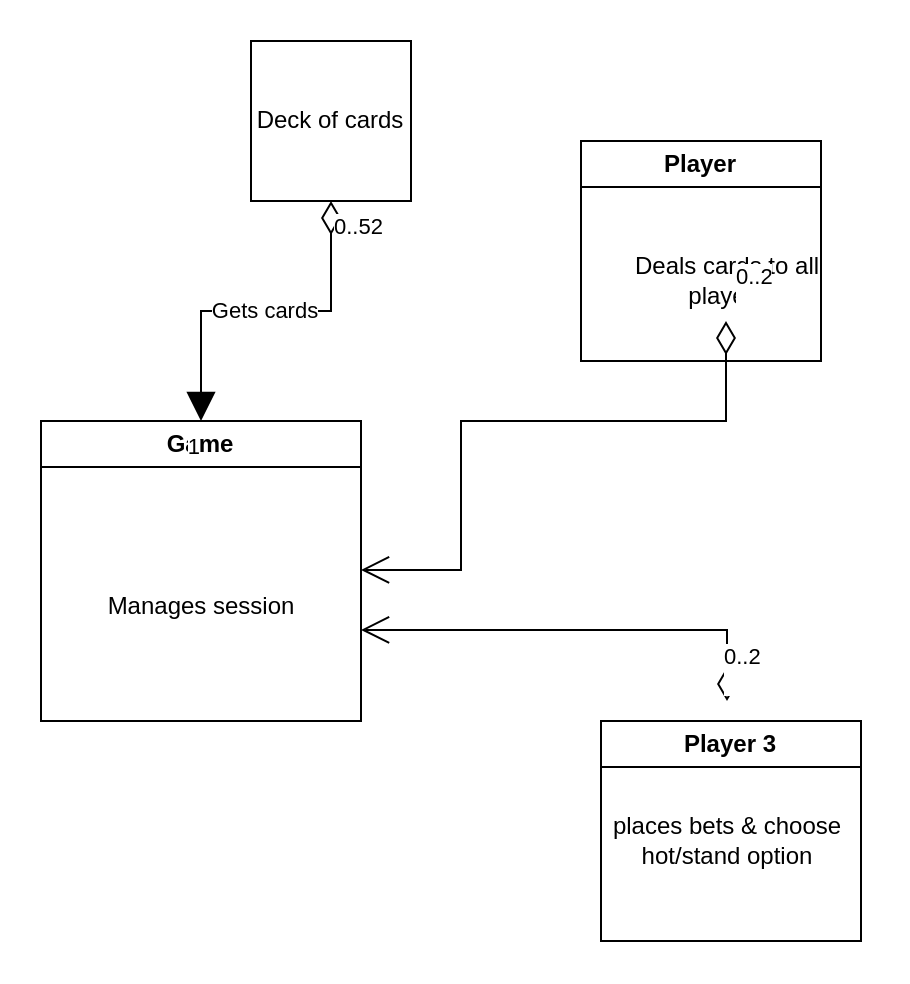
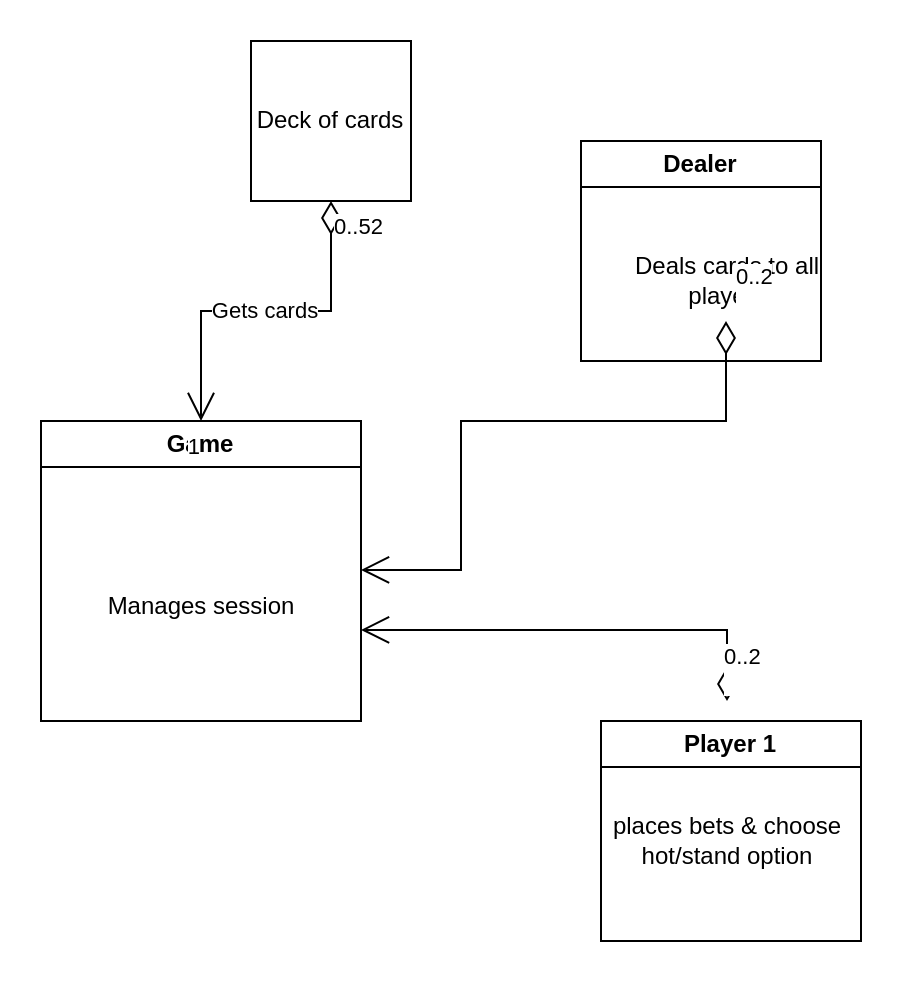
  <mxCell id="0" />
  <mxCell id="1" parent="0" />
- <mxCell id="2" value="Player 3" style="swimlane;whiteSpace=wrap;html=1;" vertex="1" parent="1"><mxGeometry x="300" y="360" width="130" height="110" as="geometry" /></mxCell>
+ <mxCell id="2" value="Player 1" style="swimlane;whiteSpace=wrap;html=1;" vertex="1" parent="1"><mxGeometry x="300" y="360" width="130" height="110" as="geometry" /></mxCell>
  <mxCell id="3" value="places bets &amp;amp; choose &lt;br&gt;&lt;div&gt;hot/stand option&lt;/div&gt;" style="text;html=1;align=center;verticalAlign=middle;resizable=0;points=[];autosize=1;strokeColor=none;fillColor=none;" vertex="1" parent="2"><mxGeometry x="-7.5" y="40" width="140" height="40" as="geometry" /></mxCell>
- <mxCell id="4" value="Player" style="swimlane;whiteSpace=wrap;html=1;" vertex="1" parent="1"><mxGeometry x="290" y="70" width="120" height="110" as="geometry" /></mxCell>
+ <mxCell id="4" value="Dealer" style="swimlane;whiteSpace=wrap;html=1;" vertex="1" parent="1"><mxGeometry x="290" y="70" width="120" height="110" as="geometry" /></mxCell>
  <mxCell id="5" value="&lt;div&gt;Deals cards to all&lt;/div&gt;&lt;div&gt;players&lt;/div&gt;" style="text;html=1;align=center;verticalAlign=middle;resizable=0;points=[];autosize=1;strokeColor=none;fillColor=none;" vertex="1" parent="4"><mxGeometry x="12.5" y="50" width="120" height="40" as="geometry" /></mxCell>
  <mxCell id="6" value="&lt;div&gt;Deck of cards&lt;/div&gt;" style="whiteSpace=wrap;html=1;aspect=fixed;" vertex="1" parent="1"><mxGeometry x="125" y="20" width="80" height="80" as="geometry" /></mxCell>
  <mxCell id="7" value="Game" style="swimlane;whiteSpace=wrap;html=1;startSize=23;" vertex="1" parent="1"><mxGeometry x="20" y="210" width="160" height="150" as="geometry" /></mxCell>
  <mxCell id="8" value="&lt;div&gt;Manages session&lt;/div&gt;&lt;div&gt;&lt;br&gt;&lt;/div&gt;" style="text;html=1;align=center;verticalAlign=middle;resizable=0;points=[];autosize=1;strokeColor=none;fillColor=none;" vertex="1" parent="7"><mxGeometry x="20" y="80" width="120" height="40" as="geometry" /></mxCell>
- <mxCell id="9" value="Gets cards" style="endArrow=block;html=1;endSize=12;startArrow=diamondThin;startSize=14;startFill=0;edgeStyle=orthogonalEdgeStyle;rounded=0;exitX=0.5;exitY=1;exitDx=0;exitDy=0;entryX=0.5;entryY=0;entryDx=0;entryDy=0;" edge="1" parent="1" source="6" target="7"><mxGeometry relative="1" as="geometry"><mxPoint x="10" y="60" as="sourcePoint" /><mxPoint x="100" y="140" as="targetPoint" /></mxGeometry></mxCell>
+ <mxCell id="9" value="Gets cards" style="endArrow=open;html=1;endSize=12;startArrow=diamondThin;startSize=14;startFill=0;edgeStyle=orthogonalEdgeStyle;rounded=0;exitX=0.5;exitY=1;exitDx=0;exitDy=0;entryX=0.5;entryY=0;entryDx=0;entryDy=0;" edge="1" parent="1" source="6" target="7"><mxGeometry relative="1" as="geometry"><mxPoint x="10" y="60" as="sourcePoint" /><mxPoint x="100" y="140" as="targetPoint" /></mxGeometry></mxCell>
  <mxCell id="10" value="&lt;div&gt;0..52&lt;/div&gt;" style="edgeLabel;resizable=0;html=1;align=left;verticalAlign=top;" connectable="0" vertex="1" parent="9"><mxGeometry x="-1" relative="1" as="geometry" /></mxCell>
  <mxCell id="11" value="1" style="edgeLabel;resizable=0;html=1;align=right;verticalAlign=top;" connectable="0" vertex="1" parent="9"><mxGeometry x="1" relative="1" as="geometry" /></mxCell>
  <mxCell id="12" value="&lt;div&gt;0..2&lt;/div&gt;&lt;div&gt;&lt;br&gt;&lt;/div&gt;" style="endArrow=open;html=1;endSize=12;startArrow=diamondThin;startSize=14;startFill=0;edgeStyle=orthogonalEdgeStyle;align=left;verticalAlign=bottom;rounded=0;" edge="1" parent="1" source="5"><mxGeometry x="-1" y="3" relative="1" as="geometry"><mxPoint x="320" y="284.47" as="sourcePoint" /><mxPoint x="180" y="284.47" as="targetPoint" /><Array as="points"><mxPoint x="230" y="210" /><mxPoint x="230" y="285" /></Array></mxGeometry></mxCell>
  <mxCell id="13" value="&lt;div&gt;0..2&lt;/div&gt;&lt;div&gt;&lt;br&gt;&lt;/div&gt;" style="endArrow=open;html=1;endSize=12;startArrow=diamondThin;startSize=14;startFill=0;edgeStyle=orthogonalEdgeStyle;align=left;verticalAlign=bottom;rounded=0;" edge="1" parent="1"><mxGeometry x="-1" y="3" relative="1" as="geometry"><mxPoint x="363" y="350" as="sourcePoint" /><mxPoint x="180" y="314.47" as="targetPoint" /><Array as="points"><mxPoint x="363" y="314" /></Array><mxPoint as="offset" /></mxGeometry></mxCell>
